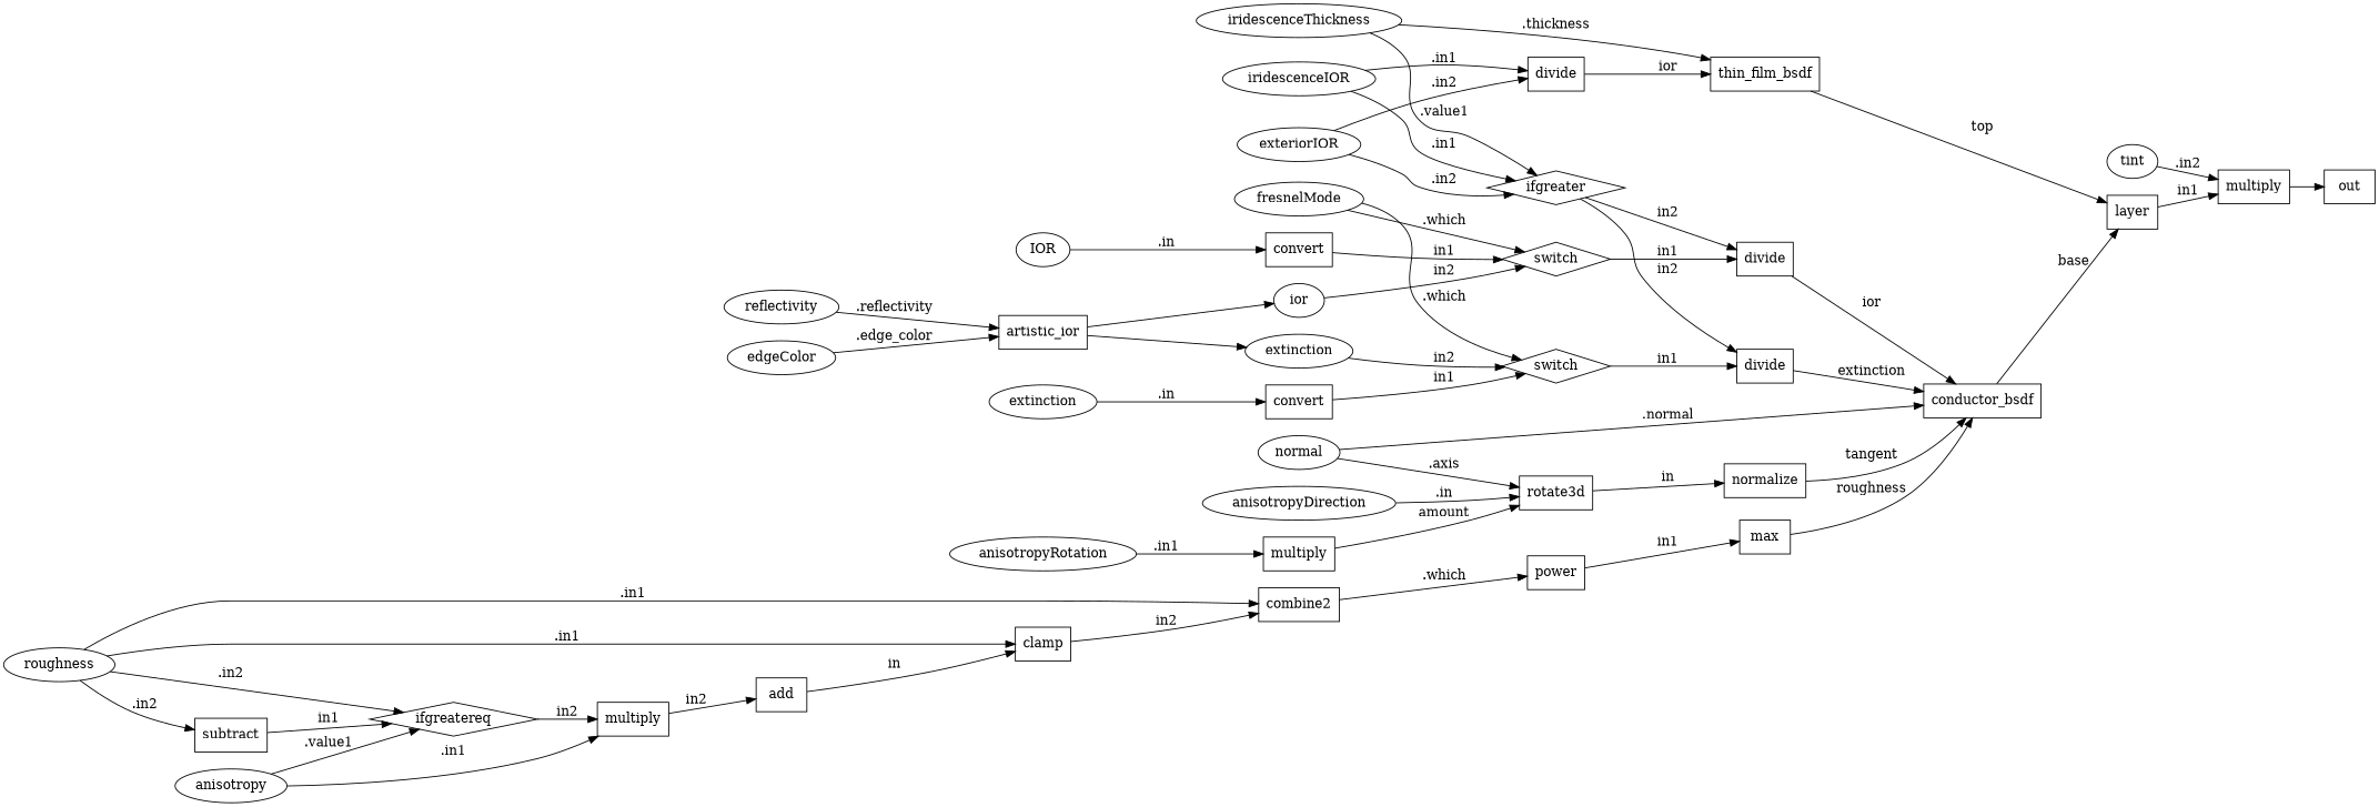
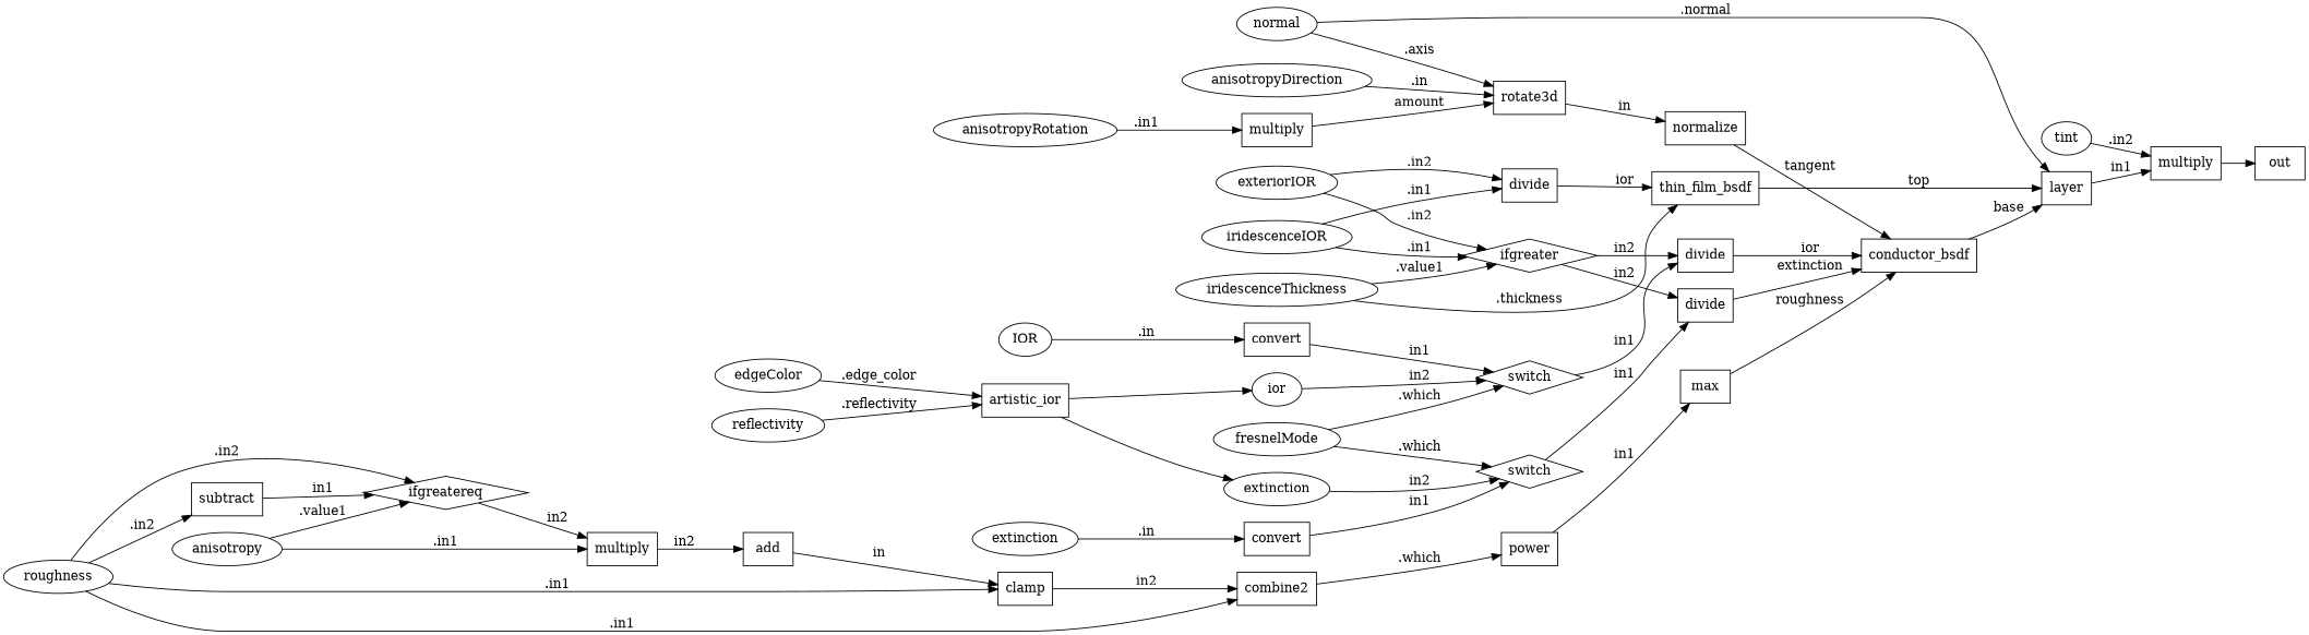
  digraph {
    rankdir=LR
    node [shape=box]
    n1 [label=multiply]
    n2 [label=out]
    n3 [label=tint shape=ellipse]
    n4 [label=layer]
    n5 [label=thin_film_bsdf]
    n6 [label=iridescenceThickness shape=ellipse]
    n7 [label=ifgreater shape=diamond]
    n8 [label=divide]
    n9 [label=divide]
    n10 [label=divide]
    n11 [label=iridescenceIOR shape=ellipse]
    n12 [label=exteriorIOR shape=ellipse]
    n13 [label=conductor_bsdf]
    n14 [label=normal shape=ellipse]
    n15 [label=rotate3d]
    n16 [label=normalize]
    n17 [label=switch shape=diamond]
    n18 [label=fresnelMode shape=ellipse]
    n19 [label=switch shape=diamond]
    n20 [label=convert]
    n21 [label=IOR shape=ellipse]
    n22 [label=artistic_ior]
    n23 [label=ior shape=ellipse]
    n24 [label=extinction shape=ellipse]
    n25 [label=reflectivity shape=ellipse]
    n26 [label=edgeColor shape=ellipse]
    n27 [label=convert]
    n28 [label=extinction shape=ellipse]
    n29 [label=max]
    n30 [label=power]
    n31 [label=combine2]
    n32 [label=roughness shape=ellipse]
    n33 [label=ifgreatereq shape=diamond]
    n34 [label=subtract]
    n35 [label=clamp]
    n36 [label=add]
    n37 [label=multiply]
    n38 [label=anisotropy shape=ellipse]
    n39 [label=anisotropyDirection shape=ellipse]
    n40 [label=multiply]
    n41 [label=anisotropyRotation shape=ellipse]
    n1 -> n2
    n3 -> n1 [label=".in2"]
    n4 -> n1 [label=in1]
    n5 -> n4 [label=top]
    n6 -> n5 [label=".thickness"]
    n6 -> n7 [label=".value1"]
    n7 -> n8 [label=in2]
    n7 -> n9 [label=in2]
    n8 -> n13 [label=ior]
    n9 -> n13 [label=extinction]
    n10 -> n5 [label=ior]
    n11 -> n7 [label=".in1"]
    n11 -> n10 [label=".in1"]
    n12 -> n7 [label=".in2"]
    n12 -> n10 [label=".in2"]
    n13 -> n4 [label=base]
-   n14 -> n13 [label=".normal"]
+   n14 -> n4 [label=".normal"]
    n14 -> n15 [label=".axis"]
    n15 -> n16 [label=in]
    n16 -> n13 [label=tangent]
    n17 -> n8 [label=in1]
    n18 -> n17 [label=".which"]
    n18 -> n19 [label=".which"]
    n19 -> n9 [label=in1]
    n20 -> n17 [label=in1]
    n21 -> n20 [label=".in"]
    n22 -> n23
    n22 -> n24
    n23 -> n17 [label=in2]
    n24 -> n19 [label=in2]
    n25 -> n22 [label=".reflectivity"]
    n26 -> n22 [label=".edge_color"]
    n27 -> n19 [label=in1]
    n28 -> n27 [label=".in"]
    n29 -> n13 [label=roughness]
    n30 -> n29 [label=in1]
    n31 -> n30 [label=".which"]
    n32 -> n31 [label=".in1"]
    n32 -> n33 [label=".in2"]
    n32 -> n34 [label=".in2"]
    n32 -> n35 [label=".in1"]
    n33 -> n37 [label=in2]
    n34 -> n33 [label=in1]
    n35 -> n31 [label=in2]
    n36 -> n35 [label=in]
    n37 -> n36 [label=in2]
    n38 -> n33 [label=".value1"]
    n38 -> n37 [label=".in1"]
    n39 -> n15 [label=".in"]
    n40 -> n15 [label=amount]
    n41 -> n40 [label=".in1"]
  }
